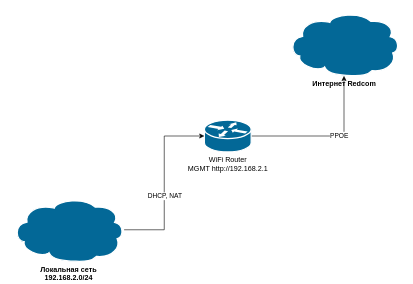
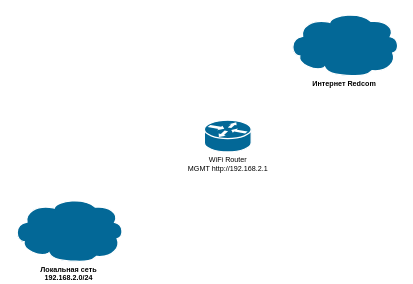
  <mxCell id="0" />
  <mxCell id="1" parent="0" />
- <mxCell id="2" style="edgeStyle=orthogonalEdgeStyle;rounded=0;orthogonalLoop=1;jettySize=auto;html=1;" edge="1" parent="1" source="4" target="5"><mxGeometry relative="1" as="geometry" /></mxCell>
- <mxCell id="3" value="PPOE" style="edgeLabel;html=1;align=center;verticalAlign=middle;resizable=0;points=[];" vertex="1" connectable="0" parent="2"><mxGeometry x="0.144" y="2" relative="1" as="geometry"><mxPoint y="1" as="offset" /></mxGeometry></mxCell>
  <mxCell id="4" value="WiFi Router&lt;br&gt;MGMT http://192.168.2.1" style="shape=mxgraph.cisco.routers.router;sketch=0;html=1;pointerEvents=1;dashed=0;fillColor=#036897;strokeColor=#ffffff;strokeWidth=2;verticalLabelPosition=bottom;verticalAlign=top;align=center;outlineConnect=0;" vertex="1" parent="1"><mxGeometry x="340" y="200" width="78" height="53" as="geometry" /></mxCell>
  <mxCell id="5" value="&lt;b&gt;Интернет Redcom&lt;/b&gt;" style="shape=mxgraph.cisco.storage.cloud;sketch=0;html=1;pointerEvents=1;dashed=0;fillColor=#036897;strokeColor=#ffffff;strokeWidth=2;verticalLabelPosition=bottom;verticalAlign=top;align=center;outlineConnect=0;" vertex="1" parent="1"><mxGeometry x="480" y="20" width="186" height="106" as="geometry" /></mxCell>
- <mxCell id="6" style="edgeStyle=orthogonalEdgeStyle;rounded=0;orthogonalLoop=1;jettySize=auto;html=1;entryX=0;entryY=0.5;entryDx=0;entryDy=0;entryPerimeter=0;" edge="1" parent="1" source="8" target="4"><mxGeometry relative="1" as="geometry" /></mxCell>
- <mxCell id="7" value="DHCP, NAT" style="edgeLabel;html=1;align=center;verticalAlign=middle;resizable=0;points=[];" vertex="1" connectable="0" parent="6"><mxGeometry x="-0.148" relative="1" as="geometry"><mxPoint as="offset" /></mxGeometry></mxCell>
  <mxCell id="8" value="&lt;b&gt;Локальная сеть&lt;br&gt;192.168.2.0/24&lt;br&gt;&lt;/b&gt;" style="shape=mxgraph.cisco.storage.cloud;sketch=0;html=1;pointerEvents=1;dashed=0;fillColor=#036897;strokeColor=#ffffff;strokeWidth=2;verticalLabelPosition=bottom;verticalAlign=top;align=center;outlineConnect=0;" vertex="1" parent="1"><mxGeometry x="20" y="330" width="186" height="106" as="geometry" /></mxCell>
